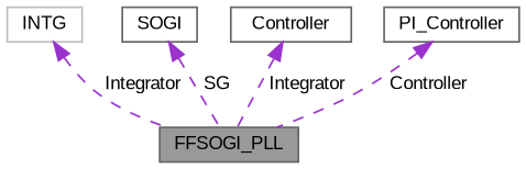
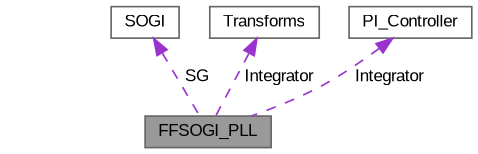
  digraph {
    fontname="Liberation Sans"
    node [color=gray40 fillcolor=white fontname="Liberation Sans" fontsize=10 shape=box style=filled]
    edge [color=darkorchid3 dir=back fontname="Liberation Sans" fontsize=10 labelfontname=Helvetica labelfontsize=10 style=dashed]
    n1 [fillcolor=grey60 fontcolor=black height=0.2 label=FFSOGI_PLL width=0.4]
-   n2 [color=grey75 height=0.2 label=INTG width=0.4]
    n3 [height=0.2 label=SOGI width=0.4]
-   n4 [height=0.2 label=Controller width=0.4]
+   n4 [height=0.2 label=Transforms width=0.4]
    n5 [height=0.2 label=PI_Controller width=0.4]
-   n2 -> n1 [label=" Integrator"]
    n3 -> n1 [label=" SG"]
    n4 -> n1 [label=" Integrator"]
-   n5 -> n1 [label=" Controller"]
+   n5 -> n1 [label=" Integrator"]
  }
